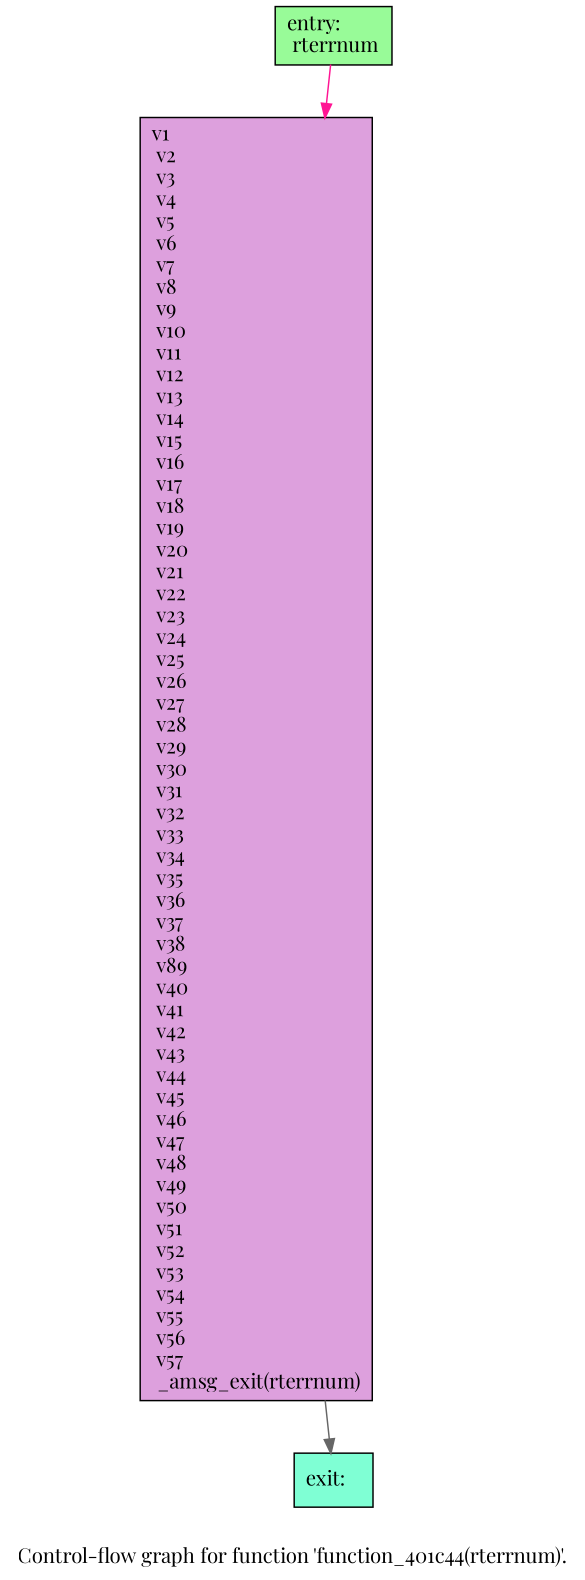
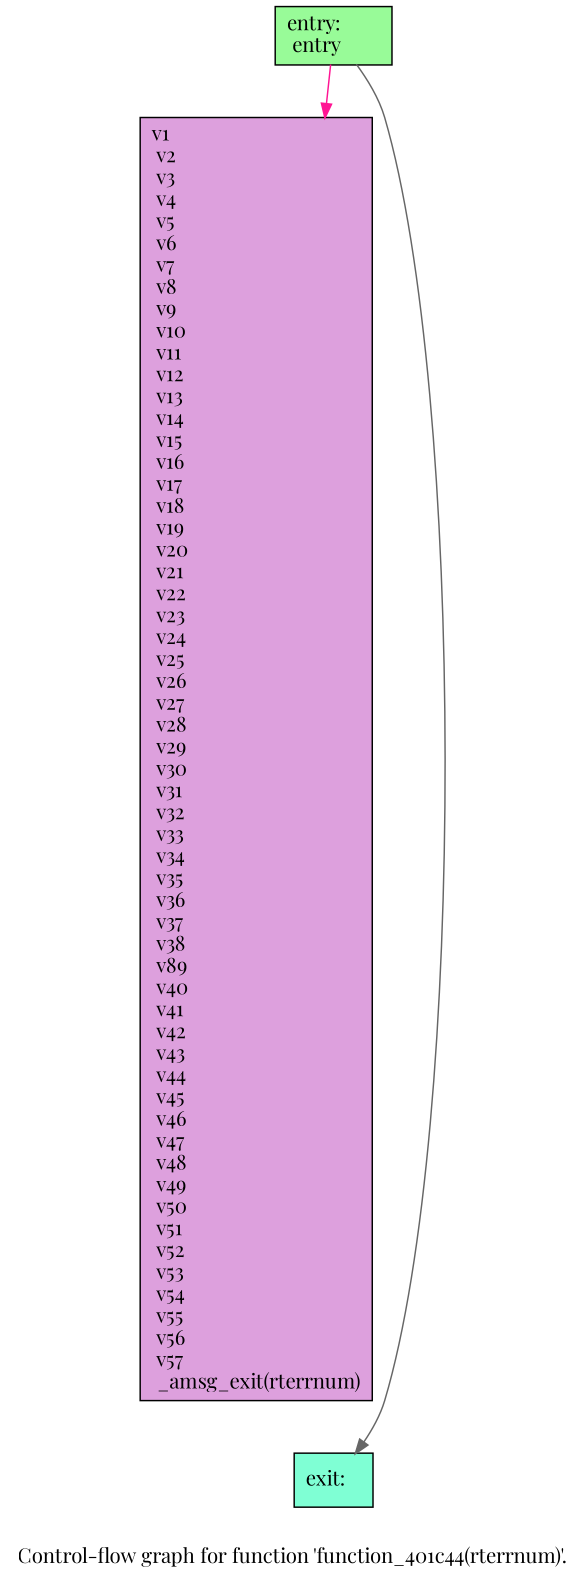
  digraph {
    fontname="Playfair Display"
    label="Control-flow graph for function 'function_401c44(rterrnum)'."
    node [fontname="Playfair Display" shape=record style=filled]
    edge [fontname="Playfair Display"]
-   n1 [fillcolor=palegreen label="{entry:\l  rterrnum\l}"]
+   n1 [fillcolor=palegreen label="{entry:\l  entry\l}"]
    n2 [fillcolor=plum label="{  v1\l  v2\l  v3\l  v4\l  v5\l  v6\l  v7\l  v8\l  v9\l  v10\l  v11\l  v12\l  v13\l  v14\l  v15\l  v16\l  v17\l  v18\l  v19\l  v20\l  v21\l  v22\l  v23\l  v24\l  v25\l  v26\l  v27\l  v28\l  v29\l  v30\l  v31\l  v32\l  v33\l  v34\l  v35\l  v36\l  v37\l  v38\l  v89\l  v40\l  v41\l  v42\l  v43\l  v44\l  v45\l  v46\l  v47\l  v48\l  v49\l  v50\l  v51\l  v52\l  v53\l  v54\l  v55\l  v56\l  v57\l  _amsg_exit(rterrnum)\l}"]
    n3 [fillcolor=aquamarine label="{exit:\l}"]
    n1 -> n2 [color=deeppink]
-   n2 -> n3 [color=gray40]
+   n1 -> n3 [color=gray40]
  }
